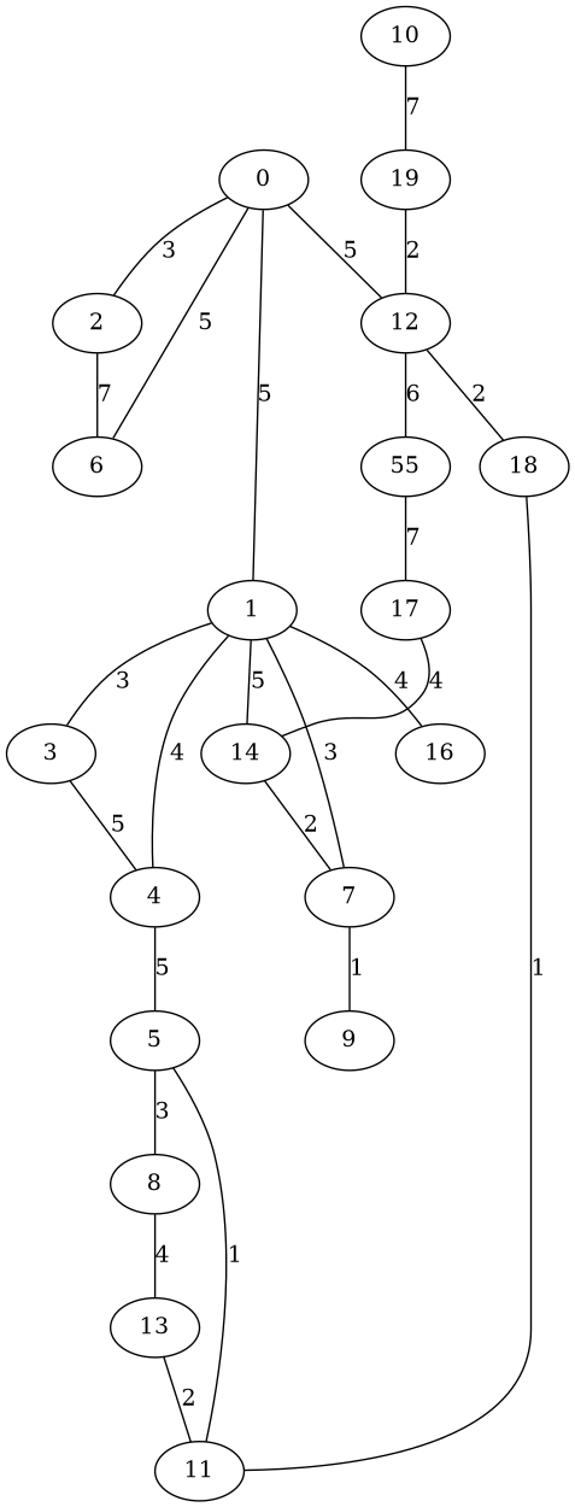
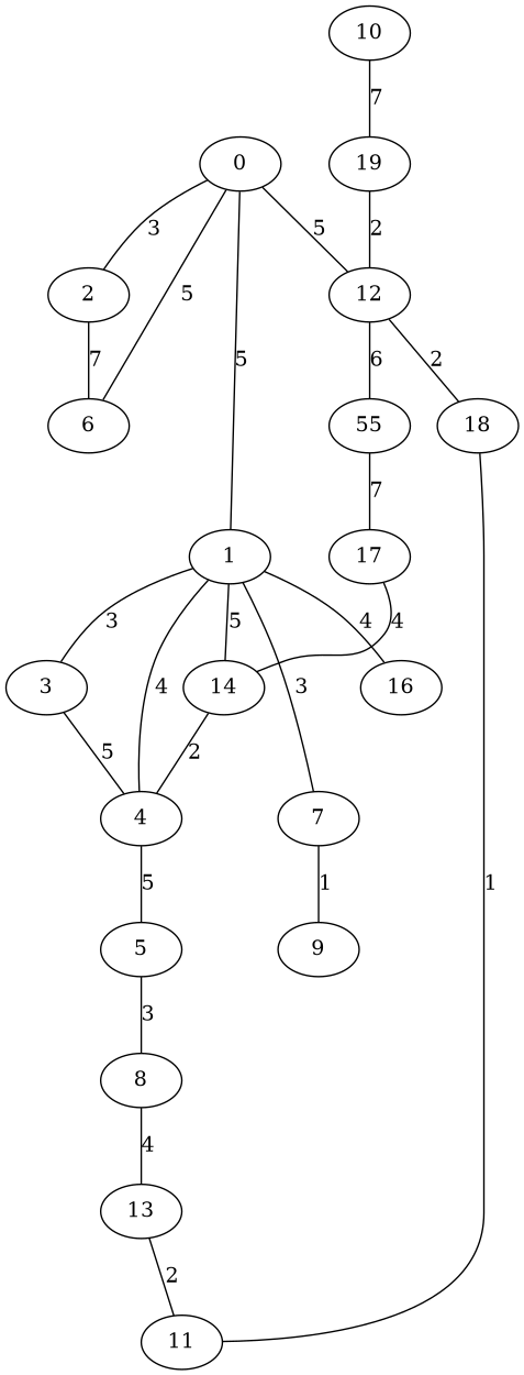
  graph {
    node [habit=8 x=5 y=3]
    edge [weight=5]
    0 [habit=4]
    1 [habit=5 x=7 y=5]
    2 [habit=2 x=4 y=2]
    12 [habit=3 x=4 y=5]
    3 [x=6 y=7]
    7 [habit=10 x=9 y=5]
    14 [habit=5 x=8 y=6]
    16 [habit=12 x=8]
    4 [habit=5 y=9]
    6 [y=1]
    n11 [habit=6 label=55 y=7]
    18 [base=1 habit=9 x=2 y=6]
    9 [habit=12 x=10 y=5]
    10 [base=2 habit=4 x=6]
    19 [habit=6 x=3]
    5 [habit=10 x=3 y=9]
    17 [x=7 y=7]
    8 [x=2 y=10]
    11 [habit=6 x=2 y=7]
    13 [habit=7 x=1 y=8]
    0 -- 1 [label=5]
    0 -- 2 [label=3 weight=3]
    0 -- 12 [label=5]
    1 -- 3 [label=3 weight=3]
    1 -- 7 [label=3 weight=3]
    1 -- 14 [label=5]
    1 -- 16 [label=4 weight=4]
    1 -- 4 [label=4 weight=4]
    2 -- 6 [label=7 weight=6]
    12 -- n11 [label=6 weight=6]
    12 -- 18 [label=2 weight=2]
    3 -- 4 [label=5]
    7 -- 9 [label=1 weight=1]
-   14 -- 7 [label=2 weight=2]
+   14 -- 4 [label=2 weight=2]
    4 -- 5 [label=5]
    6 -- 0 [label=5]
    n11 -- 17 [label=7 weight=7]
    18 -- 11 [label=1 weight=1]
    10 -- 19 [label=7 weight=7]
    19 -- 12 [label=2 weight=2]
    5 -- 8 [label=3 weight=3]
-   5 -- 11 [label=1 weight=1]
    17 -- 14 [label=4 weight=4]
    8 -- 13 [label=4 weight=4]
    13 -- 11 [label=2 weight=2]
  }
